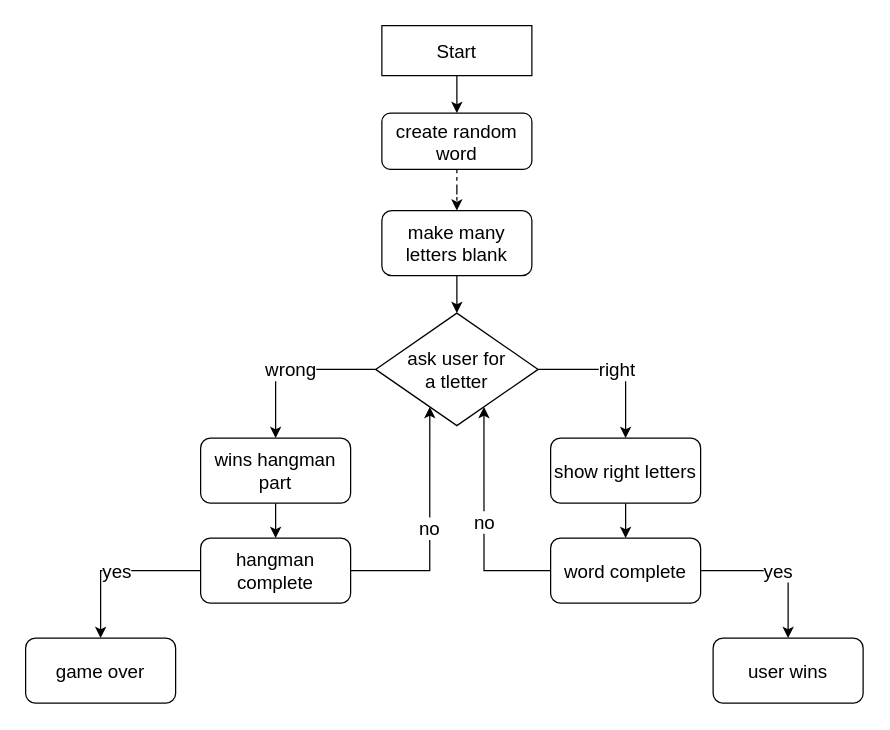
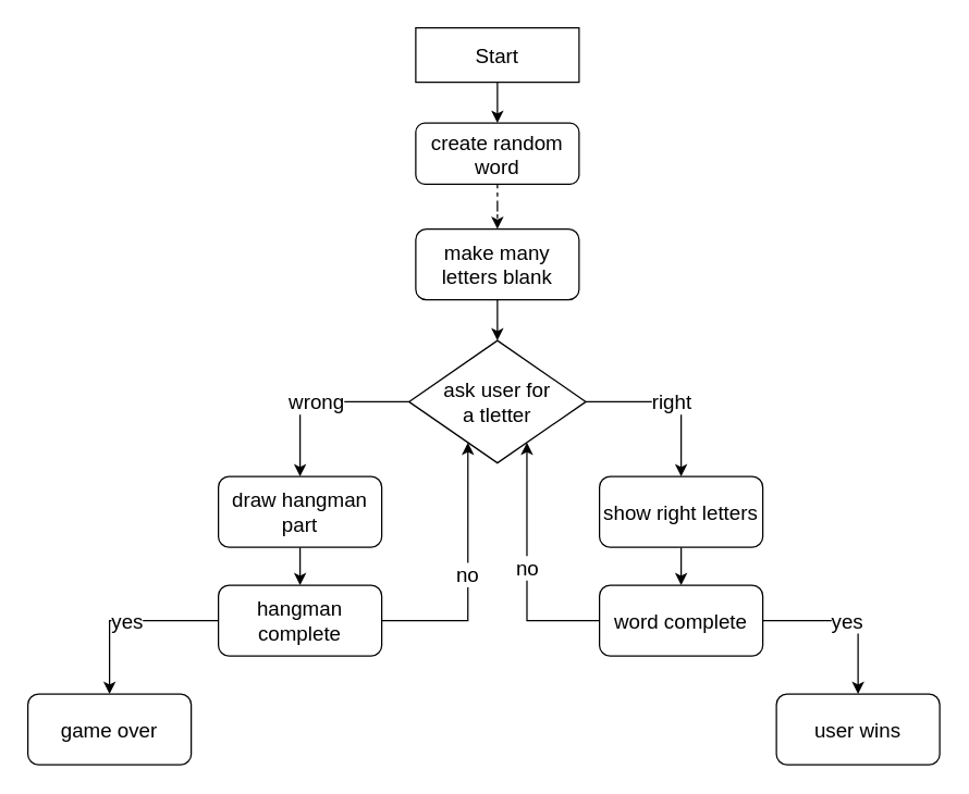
  <mxCell id="0" />
  <mxCell id="1" parent="0" />
  <mxCell id="2" style="edgeStyle=orthogonalEdgeStyle;rounded=0;orthogonalLoop=1;jettySize=auto;html=1;fontSize=15;" edge="1" parent="1" source="3" target="5"><mxGeometry relative="1" as="geometry" /></mxCell>
  <mxCell id="3" value="Start" style="whiteSpace=wrap;html=1;fontSize=15;rounded=0;" vertex="1" parent="1"><mxGeometry x="305" y="20" width="120" height="40" as="geometry" /></mxCell>
  <mxCell id="4" style="edgeStyle=orthogonalEdgeStyle;rounded=0;orthogonalLoop=1;jettySize=auto;html=1;fontSize=15;dashed=1;" edge="1" parent="1" source="5" target="7"><mxGeometry relative="1" as="geometry" /></mxCell>
  <mxCell id="5" value="create random word" style="rounded=1;whiteSpace=wrap;html=1;fontSize=15;" vertex="1" parent="1"><mxGeometry x="305" y="90" width="120" height="45" as="geometry" /></mxCell>
  <mxCell id="6" style="edgeStyle=orthogonalEdgeStyle;rounded=0;orthogonalLoop=1;jettySize=auto;html=1;entryX=0.5;entryY=0;entryDx=0;entryDy=0;fontSize=15;" edge="1" parent="1" source="7" target="10"><mxGeometry relative="1" as="geometry" /></mxCell>
  <mxCell id="7" value="make many letters blank" style="rounded=1;whiteSpace=wrap;html=1;fontSize=15;" vertex="1" parent="1"><mxGeometry x="305" y="168" width="120" height="52" as="geometry" /></mxCell>
  <mxCell id="8" value="right" style="edgeStyle=orthogonalEdgeStyle;rounded=0;orthogonalLoop=1;jettySize=auto;html=1;fontSize=15;" edge="1" parent="1" source="10" target="12"><mxGeometry relative="1" as="geometry" /></mxCell>
  <mxCell id="9" value="wrong" style="edgeStyle=orthogonalEdgeStyle;rounded=0;orthogonalLoop=1;jettySize=auto;html=1;fontSize=15;" edge="1" parent="1" source="10" target="14"><mxGeometry relative="1" as="geometry" /></mxCell>
  <mxCell id="10" value="&lt;div&gt;ask user for &lt;br&gt;&lt;/div&gt;&lt;div&gt;a tletter&lt;/div&gt;" style="rhombus;whiteSpace=wrap;html=1;fontSize=15;" vertex="1" parent="1"><mxGeometry x="300" y="250" width="130" height="90" as="geometry" /></mxCell>
  <mxCell id="11" style="edgeStyle=orthogonalEdgeStyle;rounded=0;orthogonalLoop=1;jettySize=auto;html=1;fontSize=15;" edge="1" parent="1" source="12" target="17"><mxGeometry relative="1" as="geometry" /></mxCell>
  <mxCell id="12" value="show right letters" style="rounded=1;whiteSpace=wrap;html=1;fontSize=15;" vertex="1" parent="1"><mxGeometry x="440" y="350" width="120" height="52" as="geometry" /></mxCell>
  <mxCell id="13" style="edgeStyle=orthogonalEdgeStyle;rounded=0;orthogonalLoop=1;jettySize=auto;html=1;fontSize=15;" edge="1" parent="1" source="14" target="21"><mxGeometry relative="1" as="geometry" /></mxCell>
- <mxCell id="14" value="wins hangman part" style="rounded=1;whiteSpace=wrap;html=1;fontSize=15;" vertex="1" parent="1"><mxGeometry x="160" y="350" width="120" height="52" as="geometry" /></mxCell>
+ <mxCell id="14" value="draw hangman part" style="rounded=1;whiteSpace=wrap;html=1;fontSize=15;" vertex="1" parent="1"><mxGeometry x="160" y="350" width="120" height="52" as="geometry" /></mxCell>
  <mxCell id="15" value="no" style="edgeStyle=orthogonalEdgeStyle;rounded=0;orthogonalLoop=1;jettySize=auto;html=1;entryX=0.75;entryY=1;entryDx=0;entryDy=0;fontSize=15;" edge="1" parent="1" source="17" target="10"><mxGeometry relative="1" as="geometry" /></mxCell>
  <mxCell id="16" value="yes" style="edgeStyle=orthogonalEdgeStyle;rounded=0;orthogonalLoop=1;jettySize=auto;html=1;fontSize=15;" edge="1" parent="1" source="17" target="18"><mxGeometry relative="1" as="geometry" /></mxCell>
  <mxCell id="17" value="word complete" style="rounded=1;whiteSpace=wrap;html=1;fontSize=15;" vertex="1" parent="1"><mxGeometry x="440" y="430" width="120" height="52" as="geometry" /></mxCell>
  <mxCell id="18" value="user wins" style="rounded=1;whiteSpace=wrap;html=1;fontSize=15;" vertex="1" parent="1"><mxGeometry x="570" y="510" width="120" height="52" as="geometry" /></mxCell>
  <mxCell id="19" value="yes" style="edgeStyle=orthogonalEdgeStyle;rounded=0;orthogonalLoop=1;jettySize=auto;html=1;fontSize=15;" edge="1" parent="1" source="21" target="22"><mxGeometry relative="1" as="geometry" /></mxCell>
  <mxCell id="20" value="no" style="edgeStyle=orthogonalEdgeStyle;rounded=0;orthogonalLoop=1;jettySize=auto;html=1;entryX=0.25;entryY=1;entryDx=0;entryDy=0;fontSize=15;" edge="1" parent="1" source="21" target="10"><mxGeometry relative="1" as="geometry" /></mxCell>
  <mxCell id="21" value="hangman complete" style="rounded=1;whiteSpace=wrap;html=1;fontSize=15;" vertex="1" parent="1"><mxGeometry x="160" y="430" width="120" height="52" as="geometry" /></mxCell>
  <mxCell id="22" value="game over" style="rounded=1;whiteSpace=wrap;html=1;fontSize=15;" vertex="1" parent="1"><mxGeometry x="20" y="510" width="120" height="52" as="geometry" /></mxCell>
